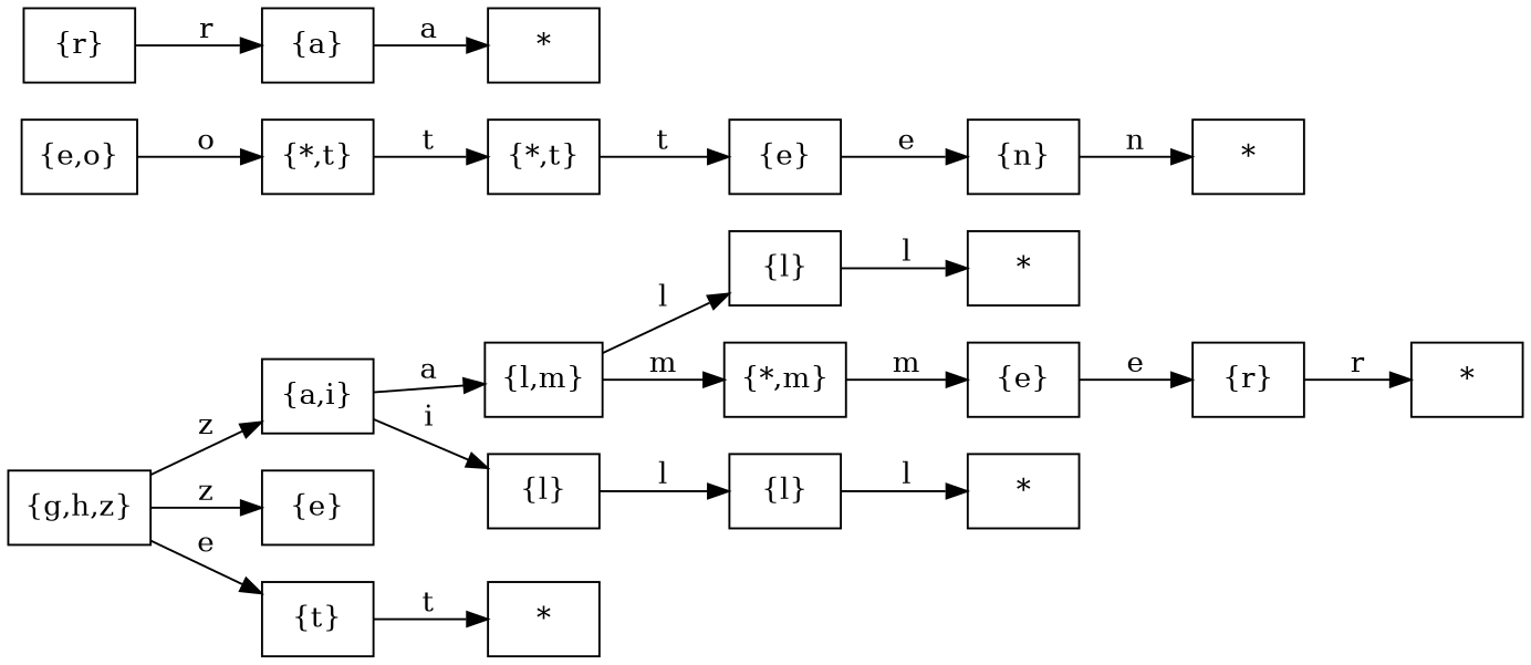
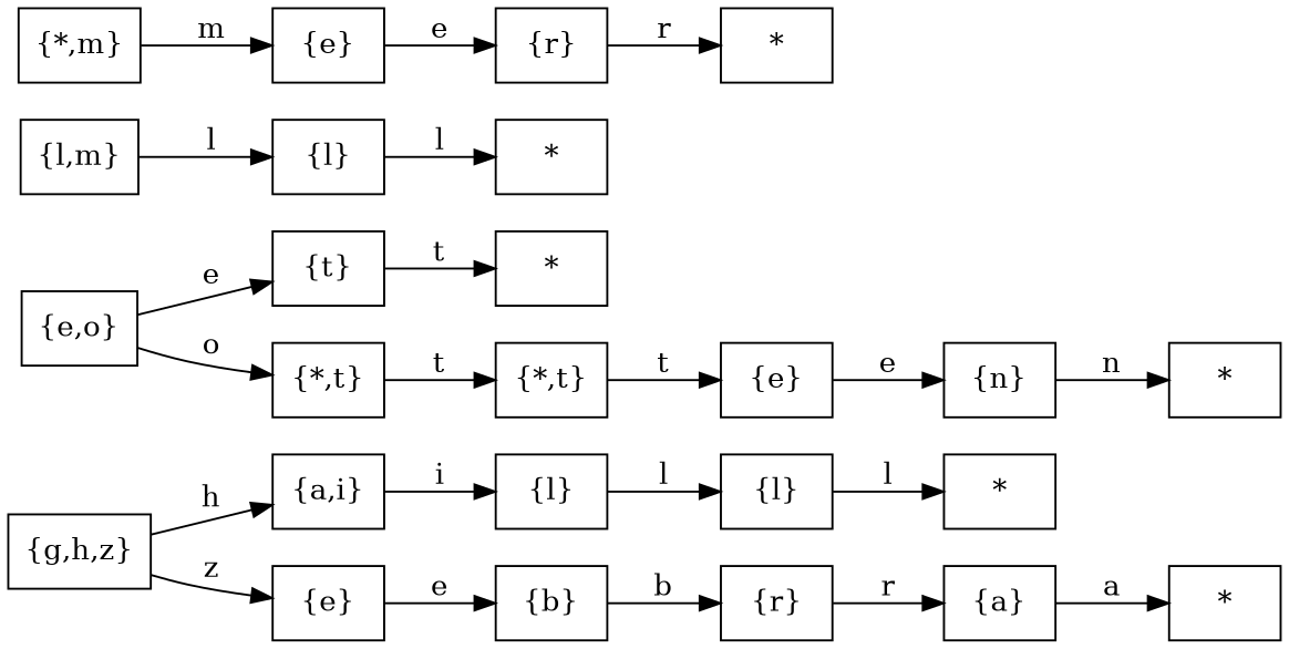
  digraph {
    rankdir=LR
    node [shape=rect]
    n1 [label="{g,h,z}"]
    n2 [label="{a,i}"]
    n3 [label="{e}"]
    n4 [label="{e,o}"]
    n5 [label="{t}"]
    n6 [label="{*,t}"]
    n7 [label="{l,m}"]
    n8 [label="{l}"]
+   n9 [label="{b}"]
    n10 [label="*"]
    n11 [label="{*,t}"]
    n12 [label="{l}"]
    n13 [label="{*,m}"]
    n14 [label="{l}"]
    n15 [label="{r}"]
    n16 [label="{e}"]
    n17 [label="*"]
    n18 [label="{e}"]
    n19 [label="*"]
    n20 [label="{a}"]
    n21 [label="{n}"]
    n22 [label="{r}"]
    n23 [label="*"]
    n24 [label="*"]
    n25 [label="*"]
-   n1 -> n2 [label=" z "]
+   n1 -> n2 [label=" h "]
    n1 -> n3 [label=" z "]
-   n2 -> n7 [label=" a "]
    n2 -> n8 [label=" i "]
-   n1 -> n5 [label=" e "]
+   n3 -> n9 [label=" e "]
+   n4 -> n5 [label=" e "]
    n4 -> n6 [label=" o "]
    n5 -> n10 [label=" t "]
    n6 -> n11 [label=" t "]
    n7 -> n12 [label=" l "]
-   n7 -> n13 [label=" m "]
    n8 -> n14 [label=" l "]
+   n9 -> n15 [label=" b "]
    n11 -> n16 [label=" t "]
    n12 -> n17 [label=" l "]
    n13 -> n18 [label=" m "]
    n14 -> n19 [label=" l "]
    n15 -> n20 [label=" r "]
    n16 -> n21 [label=" e "]
    n18 -> n22 [label=" e "]
    n20 -> n23 [label=" a "]
    n21 -> n24 [label=" n "]
    n22 -> n25 [label=" r "]
  }
